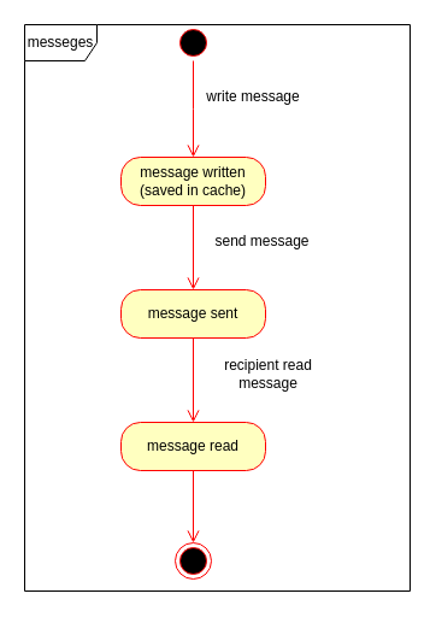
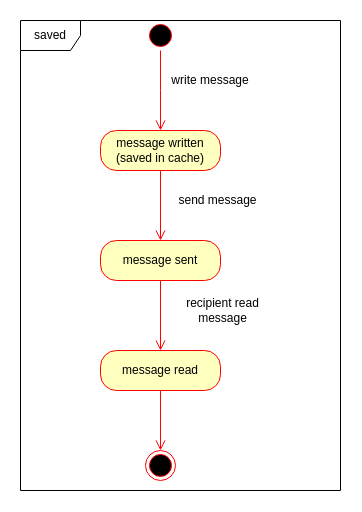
  <mxCell id="0" />
  <mxCell id="1" parent="0" />
  <mxCell id="2" value="" style="ellipse;html=1;shape=startState;fillColor=#000000;strokeColor=#ff0000;fontSize=6;" parent="1" vertex="1"><mxGeometry x="145" y="20" width="30" height="30" as="geometry" /></mxCell>
  <mxCell id="3" value="" style="edgeStyle=orthogonalEdgeStyle;html=1;verticalAlign=bottom;endArrow=open;endSize=8;strokeColor=#ff0000;rounded=0;fontSize=6;exitX=0.5;exitY=1;exitDx=0;exitDy=0;" parent="1" source="2" edge="1"><mxGeometry relative="1" as="geometry"><mxPoint x="160" y="130" as="targetPoint" /><mxPoint x="160" y="60" as="sourcePoint" /></mxGeometry></mxCell>
  <mxCell id="4" value="&lt;font style=&quot;font-size: 12px;&quot;&gt;message written&lt;br&gt;(saved in cache)&lt;br&gt;&lt;/font&gt;" style="rounded=1;whiteSpace=wrap;html=1;arcSize=40;fontColor=#000000;fillColor=#ffffc0;strokeColor=#ff0000;fontSize=6;" parent="1" vertex="1"><mxGeometry x="100" y="130" width="120" height="40" as="geometry" /></mxCell>
  <mxCell id="5" value="" style="edgeStyle=orthogonalEdgeStyle;html=1;verticalAlign=bottom;endArrow=open;endSize=8;strokeColor=#ff0000;rounded=0;fontSize=6;entryX=0.5;entryY=0;entryDx=0;entryDy=0;exitX=0.5;exitY=1;exitDx=0;exitDy=0;" parent="1" source="4" target="6" edge="1"><mxGeometry relative="1" as="geometry"><mxPoint x="160" y="230" as="targetPoint" /><mxPoint x="160" y="180" as="sourcePoint" /></mxGeometry></mxCell>
  <mxCell id="6" value="&lt;font style=&quot;font-size: 12px;&quot;&gt;message sent&lt;/font&gt;" style="rounded=1;whiteSpace=wrap;html=1;arcSize=40;fontColor=#000000;fillColor=#ffffc0;strokeColor=#ff0000;fontSize=6;" parent="1" vertex="1"><mxGeometry x="100" y="240" width="120" height="40" as="geometry" /></mxCell>
  <mxCell id="7" value="" style="edgeStyle=orthogonalEdgeStyle;html=1;verticalAlign=bottom;endArrow=open;endSize=8;strokeColor=#ff0000;rounded=0;fontSize=6;entryX=0.5;entryY=0;entryDx=0;entryDy=0;exitX=0.5;exitY=1;exitDx=0;exitDy=0;" parent="1" source="6" target="8" edge="1"><mxGeometry relative="1" as="geometry"><mxPoint x="160" y="340" as="targetPoint" /><mxPoint x="160" y="290" as="sourcePoint" /></mxGeometry></mxCell>
  <mxCell id="8" value="&lt;font style=&quot;font-size: 12px;&quot;&gt;message read&lt;/font&gt;" style="rounded=1;whiteSpace=wrap;html=1;arcSize=40;fontColor=#000000;fillColor=#ffffc0;strokeColor=#ff0000;fontSize=6;" parent="1" vertex="1"><mxGeometry x="100" y="350" width="120" height="40" as="geometry" /></mxCell>
  <mxCell id="9" value="" style="edgeStyle=orthogonalEdgeStyle;html=1;verticalAlign=bottom;endArrow=open;endSize=8;strokeColor=#ff0000;rounded=0;fontSize=6;exitX=0.5;exitY=1;exitDx=0;exitDy=0;entryX=0.5;entryY=0;entryDx=0;entryDy=0;" parent="1" source="8" target="10" edge="1"><mxGeometry relative="1" as="geometry"><mxPoint x="160" y="450" as="targetPoint" /><mxPoint x="160" y="400" as="sourcePoint" /></mxGeometry></mxCell>
  <mxCell id="10" value="" style="ellipse;html=1;shape=endState;fillColor=#000000;strokeColor=#ff0000;fontSize=6;" parent="1" vertex="1"><mxGeometry x="145" y="450" width="30" height="30" as="geometry" /></mxCell>
  <mxCell id="11" value="write message" style="text;html=1;strokeColor=none;fillColor=none;align=center;verticalAlign=middle;whiteSpace=wrap;rounded=0;" parent="1" vertex="1"><mxGeometry x="170" y="70" width="80" height="20" as="geometry" /></mxCell>
  <mxCell id="12" value="send message" style="text;html=1;strokeColor=none;fillColor=none;align=center;verticalAlign=middle;whiteSpace=wrap;rounded=0;" parent="1" vertex="1"><mxGeometry x="175" y="190" width="85" height="20" as="geometry" /></mxCell>
  <mxCell id="13" value="recipient read message" style="text;html=1;strokeColor=none;fillColor=none;align=center;verticalAlign=middle;whiteSpace=wrap;rounded=0;" parent="1" vertex="1"><mxGeometry x="175" y="300" width="95" height="20" as="geometry" /></mxCell>
- <mxCell id="14" value="messeges" style="shape=umlFrame;whiteSpace=wrap;html=1;fontSize=12;" parent="1" vertex="1"><mxGeometry x="20" y="20" width="320" height="470" as="geometry" /></mxCell>
+ <mxCell id="14" value="saved" style="shape=umlFrame;whiteSpace=wrap;html=1;fontSize=12;" parent="1" vertex="1"><mxGeometry x="20" y="20" width="320" height="470" as="geometry" /></mxCell>
